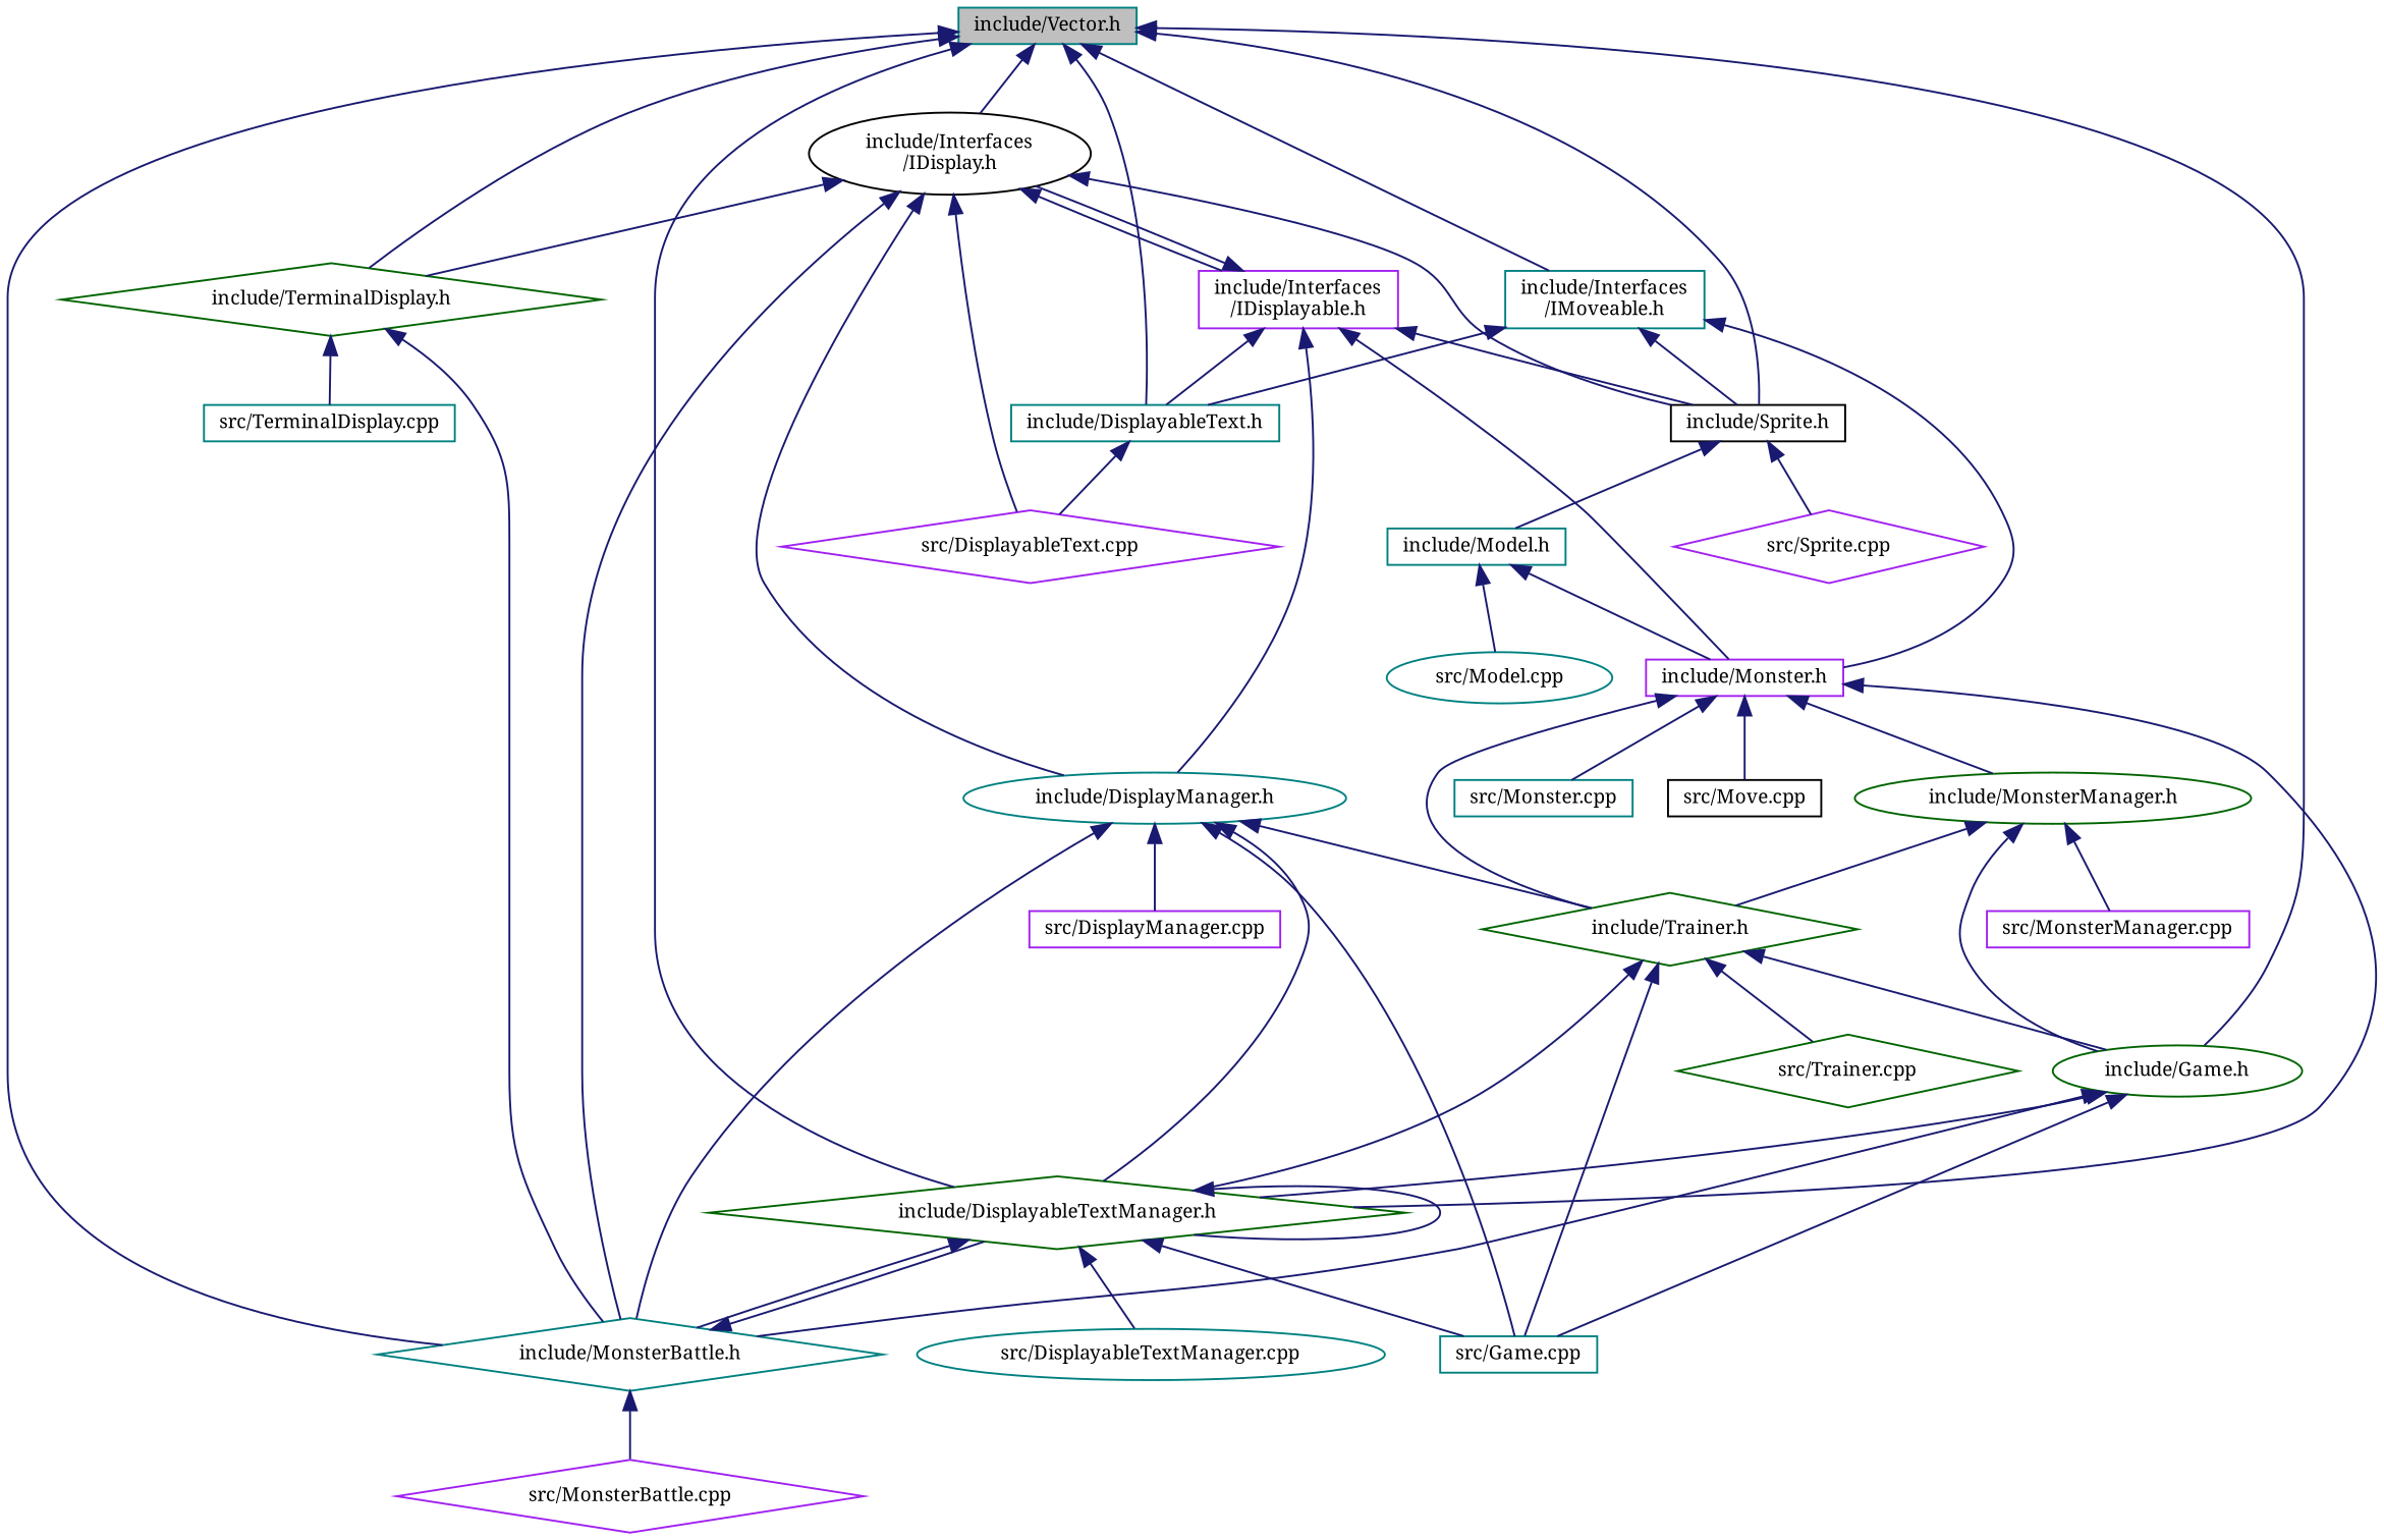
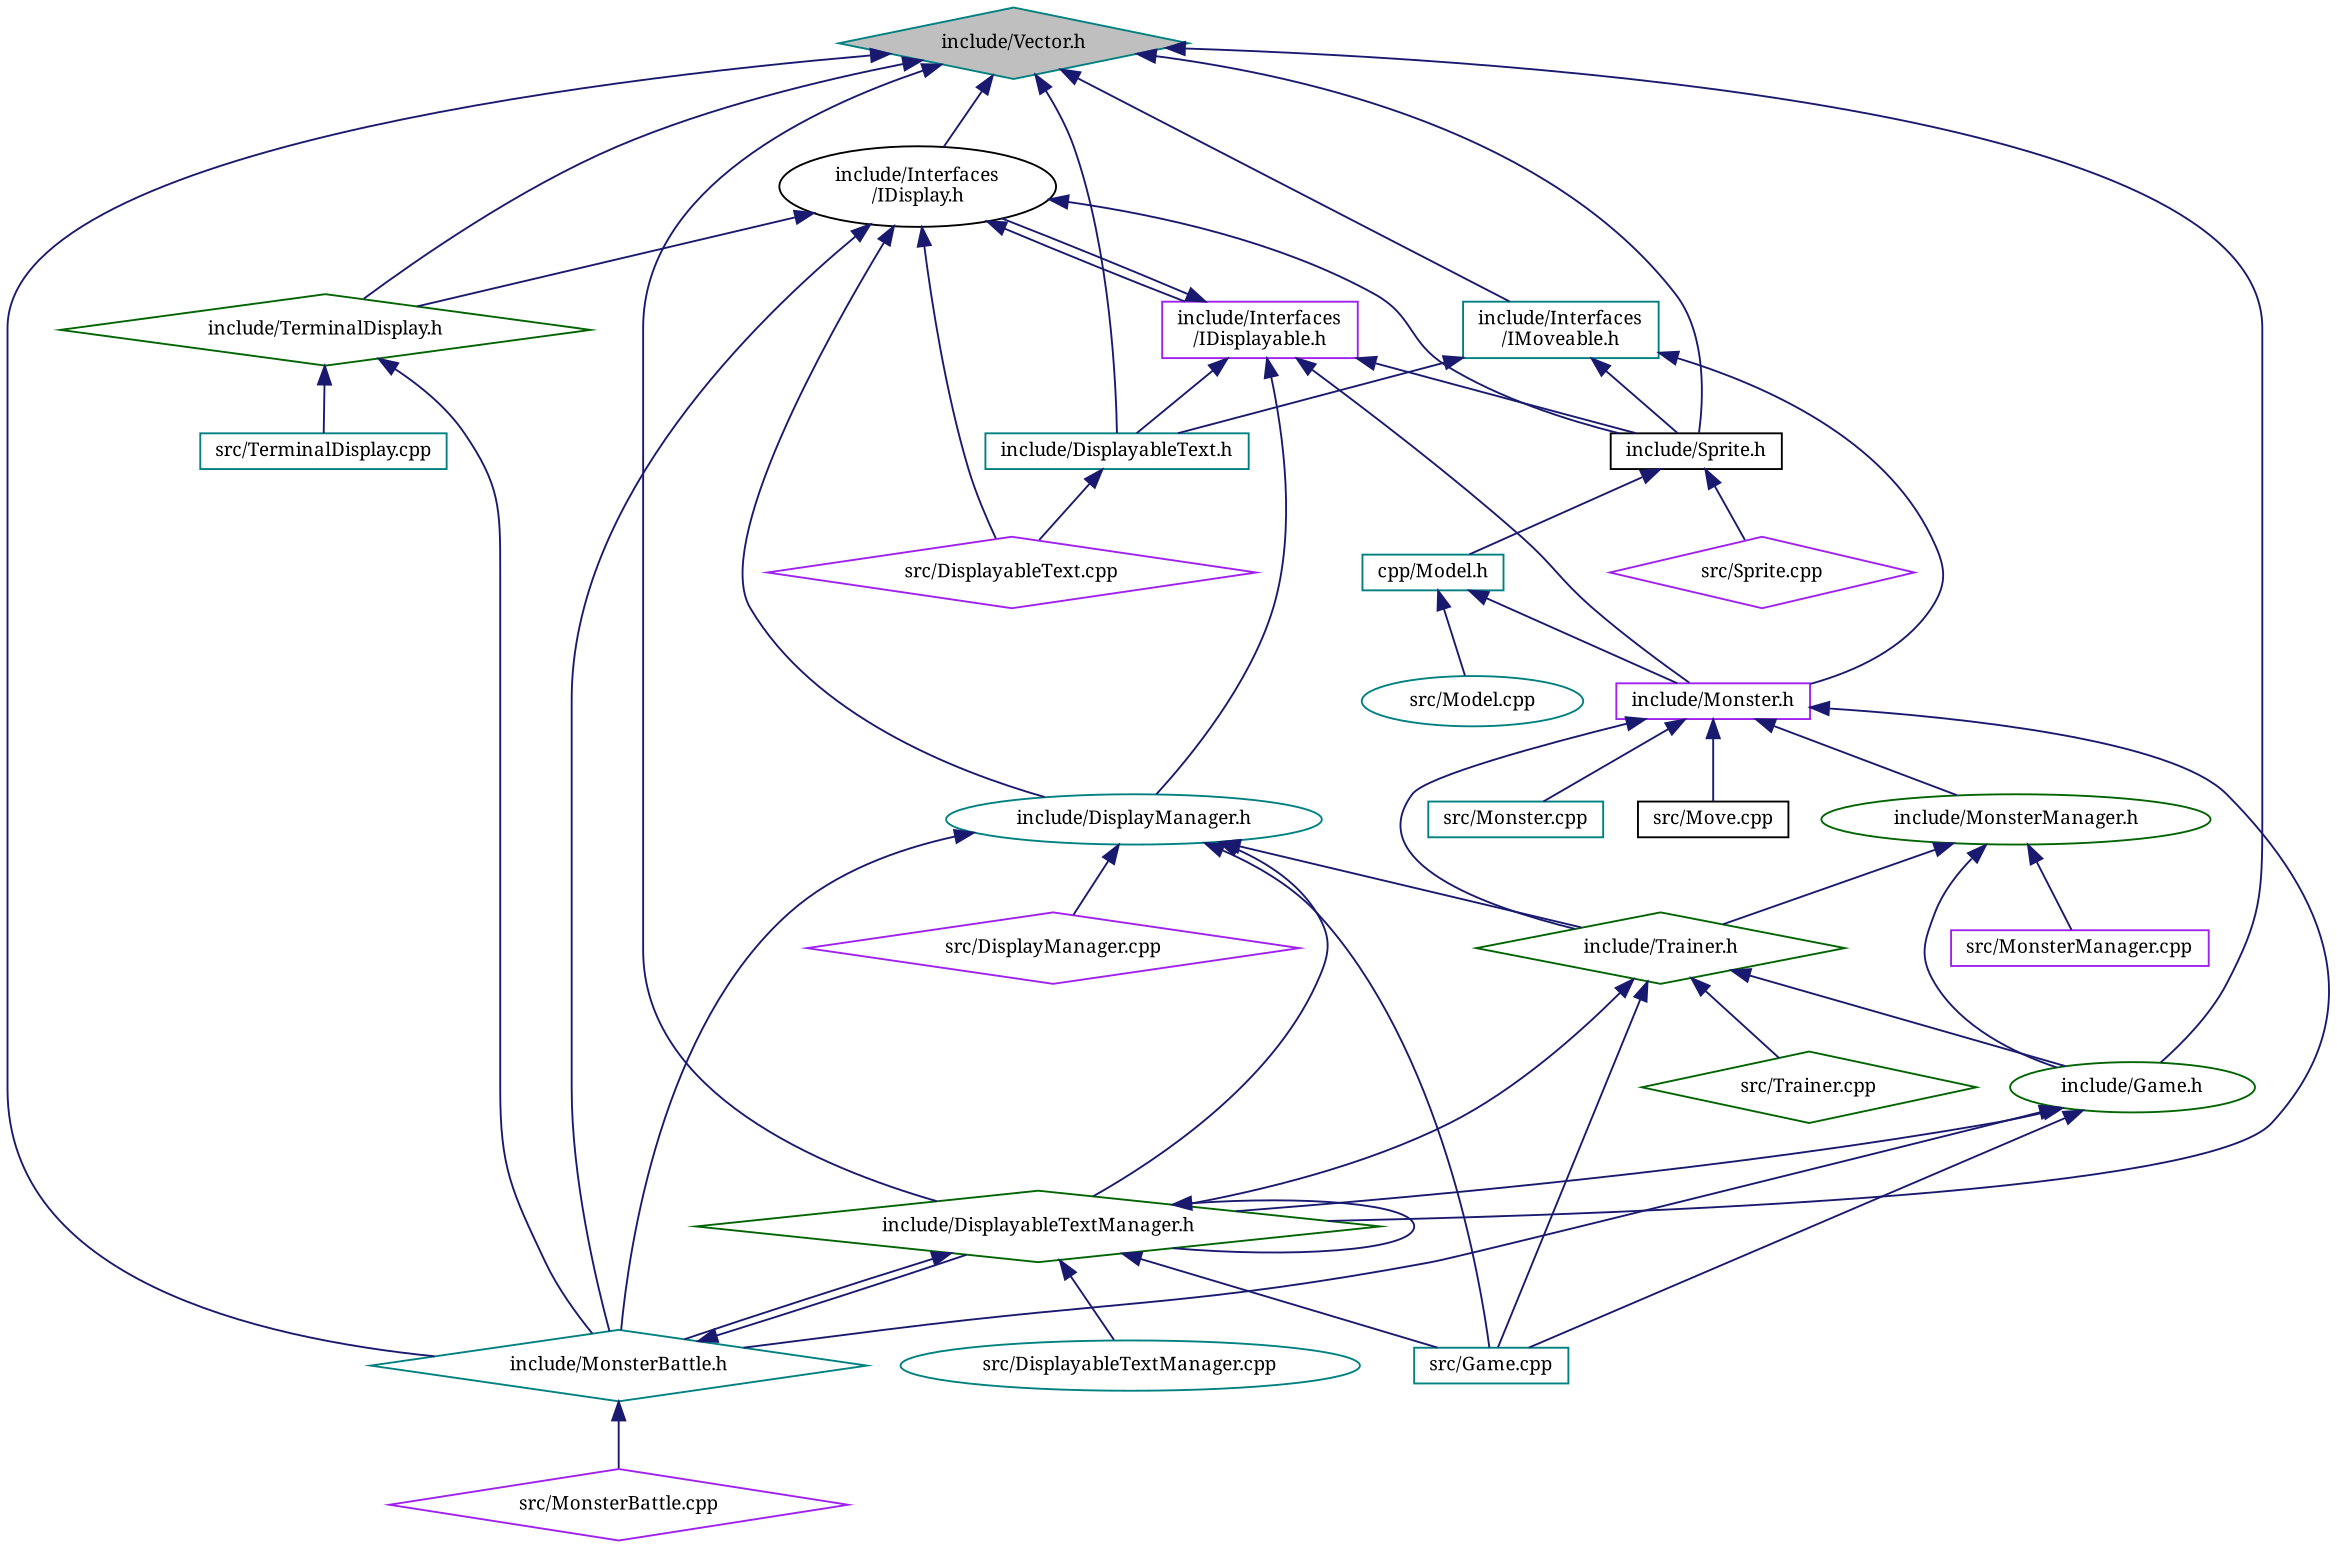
  digraph {
    fontname="Noto Serif"
    node [color=teal fillcolor=white fontname="Noto Serif" fontsize=10 shape=box style=filled]
    edge [color=midnightblue dir=back fontname="Noto Serif" fontsize=10 labelfontname=Helvetica labelfontsize=10 style=solid]
-   n1 [fillcolor=grey75 fontcolor=black height=0.2 label="include/Vector.h" width=0.4]
+   n1 [fillcolor=grey75 fontcolor=black height=0.2 label="include/Vector.h" shape=diamond width=0.4]
    n2 [height=0.2 label="include/DisplayableText.h" width=0.4]
    n3 [color=darkgreen height=0.2 label="include/DisplayableTextManager.h" shape=diamond width=0.4]
    n4 [height=0.2 label="include/MonsterBattle.h" shape=diamond width=0.4]
    n5 [color=black height=0.2 label="include/Sprite.h" width=0.4]
    n6 [color=darkgreen height=0.2 label="include/Game.h" shape=ellipse width=0.4]
    n7 [color=darkgreen height=0.2 label="include/TerminalDisplay.h" shape=diamond width=0.4]
    n8 [color=black height=0.2 label="include/Interfaces\l/IDisplay.h" shape=ellipse width=0.4]
    n9 [height=0.2 label="include/Interfaces\l/IMoveable.h" width=0.4]
    n10 [color=purple height=0.2 label="src/DisplayableText.cpp" shape=diamond width=0.4]
    n11 [height=0.2 label="src/DisplayableTextManager.cpp" shape=ellipse width=0.4]
    n12 [height=0.2 label="src/Game.cpp" width=0.4]
    n13 [color=purple height=0.2 label="src/MonsterBattle.cpp" shape=diamond width=0.4]
-   n14 [height=0.2 label="include/Model.h" width=0.4]
+   n14 [height=0.2 label="cpp/Model.h" width=0.4]
    n15 [color=purple height=0.2 label="src/Sprite.cpp" shape=diamond width=0.4]
    n16 [height=0.2 label="src/TerminalDisplay.cpp" width=0.4]
    n17 [height=0.2 label="include/DisplayManager.h" shape=ellipse width=0.4]
    n18 [color=purple height=0.2 label="include/Interfaces\l/IDisplayable.h" width=0.4]
    n19 [color=purple height=0.2 label="include/Monster.h" width=0.4]
    n20 [height=0.2 label="src/Model.cpp" shape=ellipse width=0.4]
    n21 [color=darkgreen height=0.2 label="include/MonsterManager.h" shape=ellipse width=0.4]
    n22 [color=darkgreen height=0.2 label="include/Trainer.h" shape=diamond width=0.4]
    n23 [height=0.2 label="src/Monster.cpp" width=0.4]
    n24 [color=black height=0.2 label="src/Move.cpp" width=0.4]
    n25 [color=purple height=0.2 label="src/MonsterManager.cpp" width=0.4]
    n26 [color=darkgreen height=0.2 label="src/Trainer.cpp" shape=diamond width=0.4]
-   n27 [color=purple height=0.2 label="src/DisplayManager.cpp" width=0.4]
+   n27 [color=purple height=0.2 label="src/DisplayManager.cpp" shape=diamond width=0.4]
    n1 -> n2
    n1 -> n3
    n1 -> n4
    n1 -> n5
    n1 -> n6
    n1 -> n7
    n1 -> n8
    n1 -> n9
    n2 -> n10
    n3 -> n3
    n3 -> n4
    n3 -> n11
    n3 -> n12
    n4 -> n3
    n4 -> n13
    n5 -> n14
    n5 -> n15
    n6 -> n3
    n6 -> n4
    n6 -> n12
    n7 -> n4
    n7 -> n16
    n8 -> n4
    n8 -> n5
    n8 -> n7
    n8 -> n10
    n8 -> n17
    n8 -> n18
    n9 -> n2
    n9 -> n5
    n9 -> n19
    n14 -> n19
    n14 -> n20
    n17 -> n3
    n17 -> n4
    n17 -> n12
    n17 -> n22
    n17 -> n27
    n18 -> n2
    n18 -> n5
    n18 -> n8
    n18 -> n17
    n18 -> n19
    n19 -> n3
    n19 -> n21
    n19 -> n22
    n19 -> n23
    n19 -> n24
    n21 -> n6
    n21 -> n22
    n21 -> n25
    n22 -> n3
    n22 -> n6
    n22 -> n12
    n22 -> n26
  }
